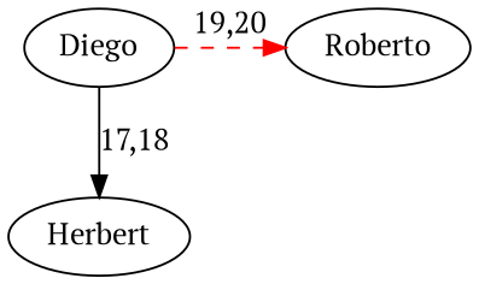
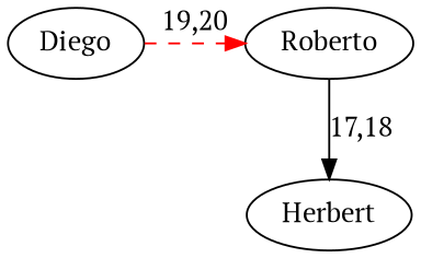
  digraph {
    fontname="PT Serif"
    node [fontname="PT Serif"]
    edge [fontname="PT Serif"]
    Diego
    Roberto
    Herbert
    subgraph sub_1 {
      rank=max
    }
    Diego -> Roberto [color=red constraint=false label="19,20" style=dashed]
-   Diego -> Herbert [label="17,18"]
+   Roberto -> Herbert [label="17,18"]
  }
